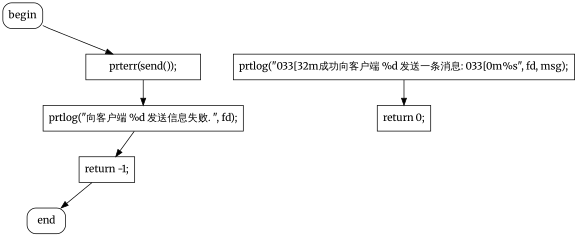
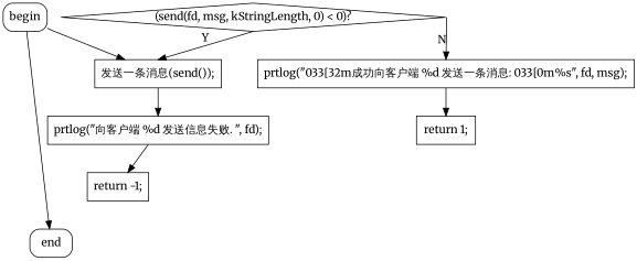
  digraph {
    fontname=Merriweather
    splines=polyline
    node [fontname=Merriweather shape=box]
    edge [fontname=Merriweather]
    n1 [label=end style=rounded]
    n2 [label=begin style=rounded]
-   n3 [label="prterr(send());"]
+   n3 [label="发送一条消息(send());"]
+   n4 [label="(send(fd, msg, kStringLength, 0) < 0)?" shape=diamond]
    n5 [label="prtlog(\"\033[32m成功向客户端 %d 发送一条消息: \033[0m%s\", fd, msg);"]
    n6 [label="prtlog(\"向客户端 %d 发送信息失败. \", fd);"]
-   n7 [label="return 0;"]
+   n7 [label="return 1;"]
    n8 [label="return -1;"]
    subgraph sub_1 {
      rank=sink
      n1
    }
    n2 -> n3
    n3 -> n6
+   n4 -> n3 [headport=n tailport=s xlabel=Y]
+   n4 -> n5 [headport=n tailport=e xlabel=N]
    n5 -> n7
    n6 -> n8
-   n8 -> n1
+   n2 -> n1
  }
